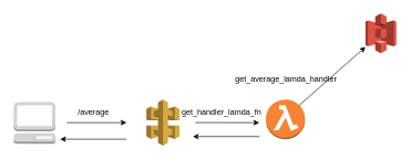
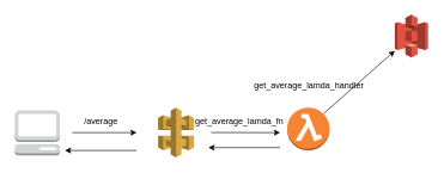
  <mxCell id="0" />
  <mxCell id="1" parent="0" />
  <mxCell id="2" value="" style="outlineConnect=0;dashed=0;verticalLabelPosition=bottom;verticalAlign=top;align=center;html=1;shape=mxgraph.aws3.api_gateway;fillColor=#D9A741;gradientColor=none;" vertex="1" parent="1"><mxGeometry x="220" y="150" width="50" height="70" as="geometry" /></mxCell>
  <mxCell id="3" value="" style="outlineConnect=0;dashed=0;verticalLabelPosition=bottom;verticalAlign=top;align=center;html=1;shape=mxgraph.aws3.lambda_function;fillColor=#F58534;gradientColor=none;" vertex="1" parent="1"><mxGeometry x="400" y="150" width="59" height="60" as="geometry" /></mxCell>
  <mxCell id="4" value="" style="outlineConnect=0;dashed=0;verticalLabelPosition=bottom;verticalAlign=top;align=center;html=1;shape=mxgraph.aws3.management_console;fillColor=#D2D3D3;gradientColor=none;" vertex="1" parent="1"><mxGeometry x="20" y="154" width="63" height="63" as="geometry" /></mxCell>
  <mxCell id="5" value="" style="endArrow=classic;html=1;" edge="1" parent="1"><mxGeometry width="50" height="50" relative="1" as="geometry"><mxPoint x="100" y="185" as="sourcePoint" /><mxPoint x="190" y="185" as="targetPoint" /></mxGeometry></mxCell>
  <mxCell id="6" value="" style="outlineConnect=0;dashed=0;verticalLabelPosition=bottom;verticalAlign=top;align=center;html=1;shape=mxgraph.aws3.s3;fillColor=#E05243;gradientColor=none;" vertex="1" parent="1"><mxGeometry x="550" y="20" width="46.5" height="60" as="geometry" /></mxCell>
  <mxCell id="7" value="" style="endArrow=classic;html=1;" edge="1" parent="1"><mxGeometry width="50" height="50" relative="1" as="geometry"><mxPoint x="294" y="184.901" as="sourcePoint" /><mxPoint x="390" y="185" as="targetPoint" /></mxGeometry></mxCell>
  <mxCell id="8" value="" style="endArrow=classic;html=1;exitX=0.855;exitY=0.145;exitDx=0;exitDy=0;exitPerimeter=0;" edge="1" parent="1" source="3" target="6"><mxGeometry width="50" height="50" relative="1" as="geometry"><mxPoint x="283" y="194.901" as="sourcePoint" /><mxPoint x="410" y="194.5" as="targetPoint" /></mxGeometry></mxCell>
  <mxCell id="9" value="/average" style="text;html=1;align=center;verticalAlign=middle;resizable=0;points=[];autosize=1;" vertex="1" parent="1"><mxGeometry x="100" y="160" width="80" height="20" as="geometry" /></mxCell>
- <mxCell id="10" value="get_handler_lamda_fn" style="text;html=1;align=center;verticalAlign=middle;resizable=0;points=[];autosize=1;" vertex="1" parent="1"><mxGeometry x="263" y="160" width="140" height="20" as="geometry" /></mxCell>
+ <mxCell id="10" value="get_average_lamda_fn" style="text;html=1;align=center;verticalAlign=middle;resizable=0;points=[];autosize=1;" vertex="1" parent="1"><mxGeometry x="263" y="160" width="140" height="20" as="geometry" /></mxCell>
  <mxCell id="11" value="get_average_lamda_handler" style="text;html=1;align=center;verticalAlign=middle;resizable=0;points=[];autosize=1;" vertex="1" parent="1"><mxGeometry x="344.5" y="110" width="170" height="20" as="geometry" /></mxCell>
  <mxCell id="12" value="" style="endArrow=classic;html=1;" edge="1" parent="1"><mxGeometry width="50" height="50" relative="1" as="geometry"><mxPoint x="390" y="206" as="sourcePoint" /><mxPoint x="290" y="206" as="targetPoint" /></mxGeometry></mxCell>
  <mxCell id="13" value="" style="endArrow=classic;html=1;" edge="1" parent="1"><mxGeometry width="50" height="50" relative="1" as="geometry"><mxPoint x="190" y="210" as="sourcePoint" /><mxPoint x="90" y="210" as="targetPoint" /></mxGeometry></mxCell>
